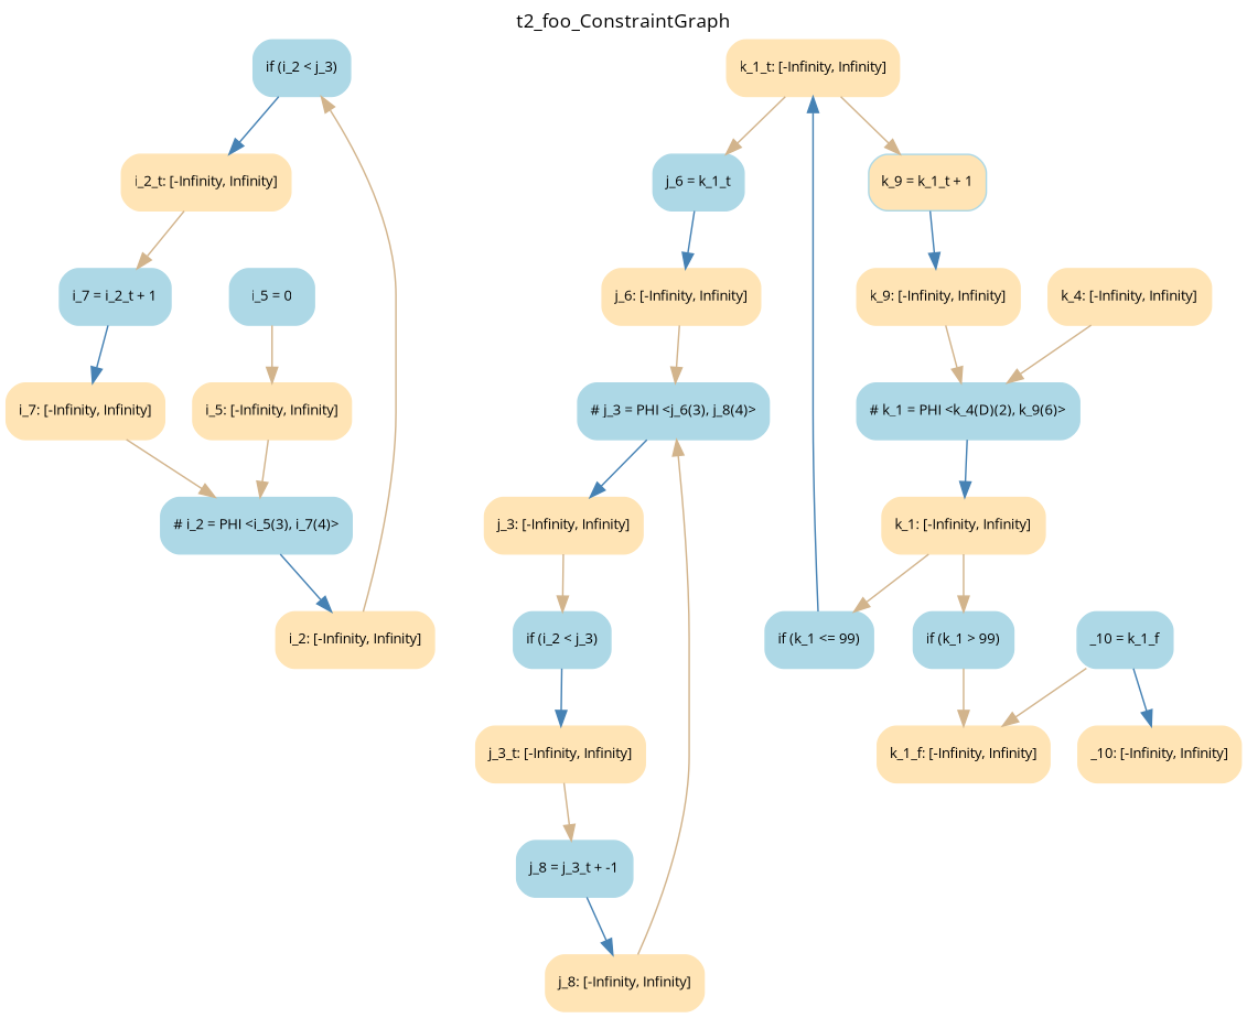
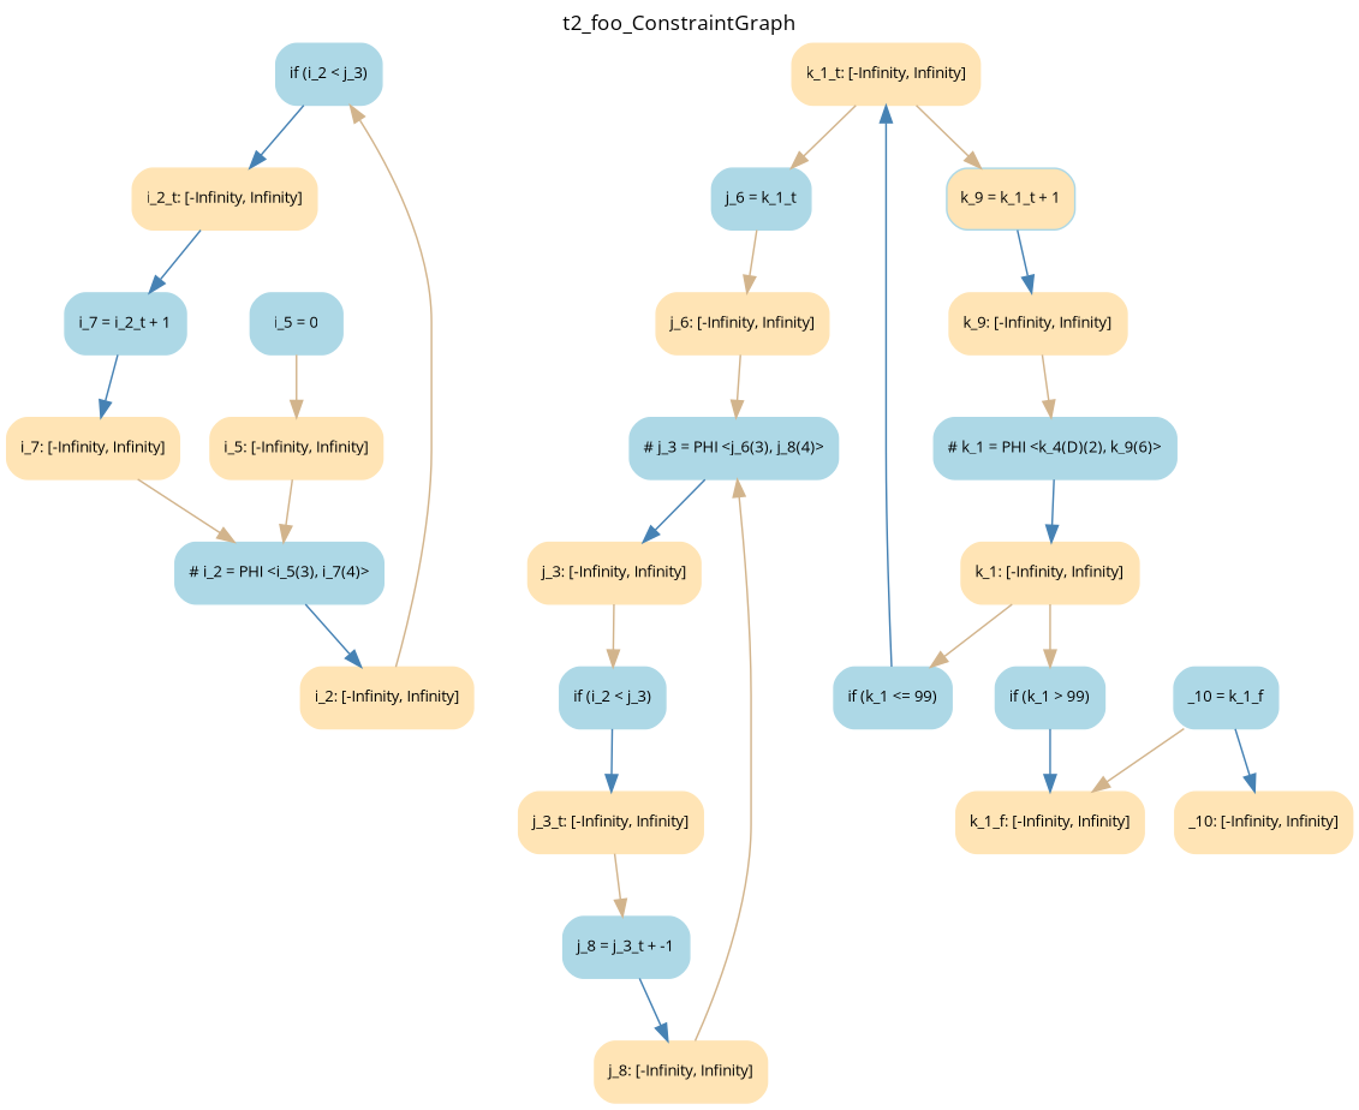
  digraph {
    fontname="Open Sans"
    fontsize=12
    label=t2_foo_ConstraintGraph
    labelloc=top
    node [color=moccasin fillcolor=moccasin fontname="Open Sans" fontsize=9 shape=Mrecord style=filled]
    edge [color=tan fontname="Open Sans" fontsize=10]
    n1 [color=lightblue fillcolor=lightblue label="{ if (i_2 \< j_3) }"]
    n2 [label="{ i_2_t: \[-Infinity, Infinity\] }"]
    n3 [color=lightblue fillcolor=lightblue label="{ i_7 = i_2_t + 1 }"]
    n4 [label="{ i_7: \[-Infinity, Infinity\] }"]
    n5 [color=lightblue fillcolor=lightblue label="{ j_6 = k_1_t }"]
    n6 [label="{ j_6: \[-Infinity, Infinity\] }"]
    n7 [color=lightblue fillcolor=lightblue label="{ # j_3 = PHI \<j_6(3), j_8(4)\> }"]
    n8 [label="{ j_3: \[-Infinity, Infinity\] }"]
    n9 [color=lightblue fillcolor=lightblue label="{ i_5 = 0 }"]
    n10 [label="{ i_5: \[-Infinity, Infinity\] }"]
    n11 [color=lightblue fillcolor=lightblue label="{ # i_2 = PHI \<i_5(3), i_7(4)\> }"]
    n12 [label="{ i_2: \[-Infinity, Infinity\] }"]
    n13 [color=lightblue label="{ k_9 = k_1_t + 1 }"]
    n14 [label="{ k_9: \[-Infinity, Infinity\] }"]
    n15 [color=lightblue fillcolor=lightblue label="{ # k_1 = PHI \<k_4(D)(2), k_9(6)\> }"]
    n16 [label="{ k_1: \[-Infinity, Infinity\] }"]
    n17 [color=lightblue fillcolor=lightblue label="{ _10 = k_1_f }"]
    n18 [label="{ _10: \[-Infinity, Infinity\] }"]
    n19 [label="{ k_1_f: \[-Infinity, Infinity\] }"]
    n20 [color=lightblue fillcolor=lightblue label="{ j_8 = j_3_t + -1 }"]
    n21 [label="{ j_8: \[-Infinity, Infinity\] }"]
    n22 [color=lightblue fillcolor=lightblue label="{ if (k_1 \> 99) }"]
    n23 [color=lightblue fillcolor=lightblue label="{ if (i_2 \< j_3) }"]
    n24 [label="{ j_3_t: \[-Infinity, Infinity\] }"]
    n25 [color=lightblue fillcolor=lightblue label="{ if (k_1 \<= 99) }"]
    n26 [label="{ k_1_t: \[-Infinity, Infinity\] }"]
-   n27 [label="{ k_4: \[-Infinity, Infinity\] }"]
    n1 -> n2 [color=steelblue]
-   n2 -> n3
+   n2 -> n3 [color=steelblue]
    n3 -> n4 [color=steelblue]
    n4 -> n11
-   n5 -> n6 [color=steelblue]
+   n5 -> n6
    n6 -> n7
    n7 -> n8 [color=steelblue]
    n8 -> n23
    n9 -> n10
    n10 -> n11
    n11 -> n12 [color=steelblue]
    n12 -> n1
    n13 -> n14 [color=steelblue]
    n14 -> n15
    n15 -> n16 [color=steelblue]
    n16 -> n22
    n16 -> n25
    n17 -> n18 [color=steelblue]
    n17 -> n19
    n20 -> n21 [color=steelblue]
    n21 -> n7
-   n22 -> n19
+   n22 -> n19 [color=steelblue]
    n23 -> n24 [color=steelblue]
    n24 -> n20
    n25 -> n26 [color=steelblue]
    n26 -> n5
    n26 -> n13
-   n27 -> n15
  }
